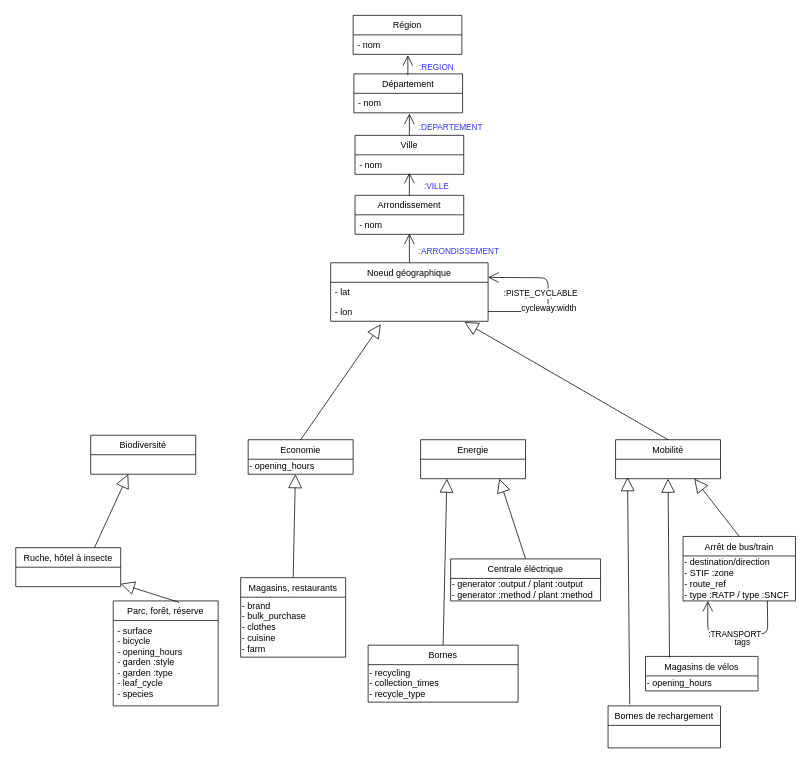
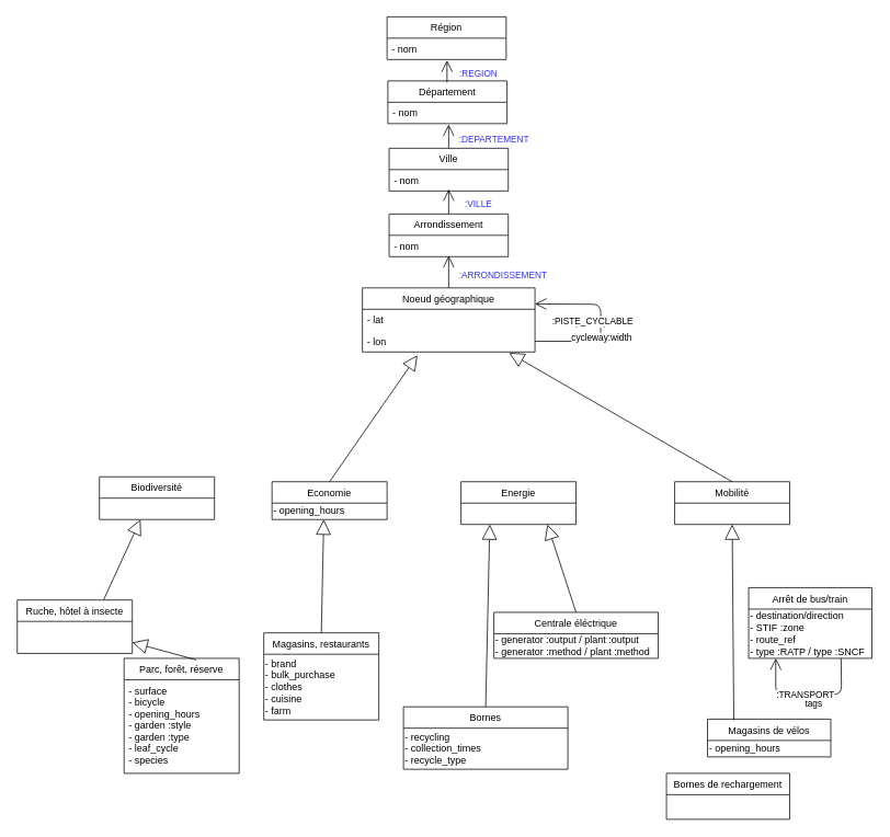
  <mxCell id="0" />
  <mxCell id="1" parent="0" />
  <mxCell id="2" value="" style="endArrow=block;endSize=16;endFill=0;html=1;entryX=0.319;entryY=1.154;entryDx=0;entryDy=0;entryPerimeter=0;exitX=0.5;exitY=0;exitDx=0;exitDy=0;" parent="1" source="35" target="20" edge="1"><mxGeometry width="160" relative="1" as="geometry"><mxPoint x="510" y="530" as="sourcePoint" /><mxPoint x="521.96" y="458.988" as="targetPoint" /></mxGeometry></mxCell>
  <mxCell id="3" value="" style="endArrow=block;endSize=16;endFill=0;html=1;entryX=0.85;entryY=1.038;entryDx=0;entryDy=0;entryPerimeter=0;exitX=0.5;exitY=0;exitDx=0;exitDy=0;" parent="1" source="50" target="20" edge="1"><mxGeometry width="160" relative="1" as="geometry"><mxPoint x="514.04" y="591.04" as="sourcePoint" /><mxPoint x="565.98" y="470.002" as="targetPoint" /></mxGeometry></mxCell>
  <mxCell id="4" value="" style="endArrow=block;endSize=16;endFill=0;html=1;exitX=0.5;exitY=0;exitDx=0;exitDy=0;entryX=0.45;entryY=1;entryDx=0;entryDy=0;entryPerimeter=0;" parent="1" source="33" edge="1" target="36"><mxGeometry width="160" relative="1" as="geometry"><mxPoint x="510" y="590" as="sourcePoint" /><mxPoint x="530" y="630" as="targetPoint" /></mxGeometry></mxCell>
  <mxCell id="5" value="" style="endArrow=block;endSize=16;endFill=0;html=1;exitX=0.629;exitY=0.014;exitDx=0;exitDy=0;exitPerimeter=0;" parent="1" source="39" target="41" edge="1"><mxGeometry width="160" relative="1" as="geometry"><mxPoint x="340" y="702" as="sourcePoint" /><mxPoint x="130" y="620" as="targetPoint" /></mxGeometry></mxCell>
  <mxCell id="6" value="" style="endArrow=block;endSize=16;endFill=0;html=1;exitX=0.75;exitY=0;exitDx=0;exitDy=0;" parent="1" source="41" edge="1"><mxGeometry width="160" relative="1" as="geometry"><mxPoint x="260" y="710" as="sourcePoint" /><mxPoint x="170" y="632" as="targetPoint" /></mxGeometry></mxCell>
- <mxCell id="7" value="" style="endArrow=block;endSize=16;endFill=0;html=1;exitX=0.5;exitY=0;exitDx=0;exitDy=0;entryX=0.75;entryY=1;entryDx=0;entryDy=0;" parent="1" source="45" edge="1" target="50"><mxGeometry width="160" relative="1" as="geometry"><mxPoint x="880.548" y="700" as="sourcePoint" /><mxPoint x="887" y="634" as="targetPoint" /></mxGeometry></mxCell>
  <mxCell id="8" value="" style="endArrow=block;endSize=16;endFill=0;html=1;exitX=0.213;exitY=0.028;exitDx=0;exitDy=0;exitPerimeter=0;entryX=0.5;entryY=1;entryDx=0;entryDy=0;" parent="1" source="51" target="50" edge="1"><mxGeometry width="160" relative="1" as="geometry"><mxPoint x="890.548" y="710" as="sourcePoint" /><mxPoint x="880" y="650" as="targetPoint" /></mxGeometry></mxCell>
  <mxCell id="9" value="" style="endArrow=block;endSize=16;endFill=0;html=1;exitX=0.5;exitY=0;exitDx=0;exitDy=0;entryX=0.25;entryY=1;entryDx=0;entryDy=0;" parent="1" source="54" target="37" edge="1"><mxGeometry width="160" relative="1" as="geometry"><mxPoint x="650" y="710" as="sourcePoint" /><mxPoint x="580" y="638" as="targetPoint" /></mxGeometry></mxCell>
  <mxCell id="10" value="" style="endArrow=open;endFill=1;endSize=12;html=1;exitX=0.5;exitY=0;exitDx=0;exitDy=0;entryX=0.5;entryY=0.962;entryDx=0;entryDy=0;entryPerimeter=0;" parent="1" source="18" target="29" edge="1"><mxGeometry width="160" relative="1" as="geometry"><mxPoint x="970" y="465" as="sourcePoint" /><mxPoint x="570" y="300" as="targetPoint" /><Array as="points" /></mxGeometry></mxCell>
  <mxCell id="11" value=":ARRONDISSEMENT" style="edgeLabel;html=1;align=center;verticalAlign=middle;resizable=0;points=[];fontColor=#3333FF;" parent="10" vertex="1" connectable="0"><mxGeometry x="-0.218" y="11" relative="1" as="geometry"><mxPoint x="76" y="-1.0" as="offset" /></mxGeometry></mxCell>
  <mxCell id="12" value="" style="endArrow=open;endFill=1;endSize=12;html=1;exitX=0.5;exitY=0;exitDx=0;exitDy=0;entryX=0.5;entryY=0.923;entryDx=0;entryDy=0;entryPerimeter=0;" parent="1" source="28" target="31" edge="1"><mxGeometry width="160" relative="1" as="geometry"><mxPoint x="555" y="360" as="sourcePoint" /><mxPoint x="555" y="311.012" as="targetPoint" /><Array as="points" /></mxGeometry></mxCell>
  <mxCell id="13" value=":VILLE" style="edgeLabel;html=1;align=center;verticalAlign=middle;resizable=0;points=[];fontColor=#3333FF;" parent="12" vertex="1" connectable="0"><mxGeometry x="-0.218" y="11" relative="1" as="geometry"><mxPoint x="46" y="-1.0" as="offset" /></mxGeometry></mxCell>
  <mxCell id="14" value="" style="endArrow=open;endFill=1;endSize=12;html=1;entryX=0.51;entryY=1.038;entryDx=0;entryDy=0;entryPerimeter=0;" parent="1" target="27" edge="1"><mxGeometry width="160" relative="1" as="geometry"><mxPoint x="545" y="180" as="sourcePoint" /><mxPoint x="555" y="239.998" as="targetPoint" /><Array as="points" /></mxGeometry></mxCell>
  <mxCell id="15" value=":DEPARTEMENT" style="edgeLabel;html=1;align=center;verticalAlign=middle;resizable=0;points=[];fontColor=#3333FF;" parent="14" vertex="1" connectable="0"><mxGeometry x="-0.218" y="11" relative="1" as="geometry"><mxPoint x="66" y="-1.0" as="offset" /></mxGeometry></mxCell>
  <mxCell id="16" value="" style="endArrow=open;endFill=1;endSize=12;html=1;entryX=0.503;entryY=1.038;entryDx=0;entryDy=0;entryPerimeter=0;" parent="1" target="25" edge="1"><mxGeometry width="160" relative="1" as="geometry"><mxPoint x="543" y="100" as="sourcePoint" /><mxPoint x="554.95" y="160.988" as="targetPoint" /><Array as="points" /></mxGeometry></mxCell>
  <mxCell id="17" value=":REGION" style="edgeLabel;html=1;align=center;verticalAlign=middle;resizable=0;points=[];fontColor=#3333FF;" parent="16" vertex="1" connectable="0"><mxGeometry x="-0.218" y="11" relative="1" as="geometry"><mxPoint x="48.03" y="-1.0" as="offset" /></mxGeometry></mxCell>
  <mxCell id="18" value="Noeud géographique" style="swimlane;fontStyle=0;childLayout=stackLayout;horizontal=1;startSize=26;fillColor=none;horizontalStack=0;resizeParent=1;resizeParentMax=0;resizeLast=0;collapsible=1;marginBottom=0;" parent="1" vertex="1"><mxGeometry x="440" y="350" width="210" height="78" as="geometry" /></mxCell>
  <mxCell id="19" value="- lat" style="text;strokeColor=none;fillColor=none;align=left;verticalAlign=top;spacingLeft=4;spacingRight=4;overflow=hidden;rotatable=0;points=[[0,0.5],[1,0.5]];portConstraint=eastwest;" parent="18" vertex="1"><mxGeometry y="26" width="210" height="26" as="geometry" /></mxCell>
  <mxCell id="20" value="- lon" style="text;strokeColor=none;fillColor=none;align=left;verticalAlign=top;spacingLeft=4;spacingRight=4;overflow=hidden;rotatable=0;points=[[0,0.5],[1,0.5]];portConstraint=eastwest;" parent="18" vertex="1"><mxGeometry y="52" width="210" height="26" as="geometry" /></mxCell>
  <mxCell id="21" value="cycleway:width" style="endArrow=open;endFill=1;endSize=12;html=1;exitX=1;exitY=0.5;exitDx=0;exitDy=0;entryX=1;entryY=0.25;entryDx=0;entryDy=0;" parent="18" source="20" target="18" edge="1"><mxGeometry width="160" relative="1" as="geometry"><mxPoint x="390" y="65" as="sourcePoint" /><mxPoint x="380" y="-40" as="targetPoint" /><Array as="points"><mxPoint x="290" y="65" /><mxPoint x="290" y="20" /></Array></mxGeometry></mxCell>
  <mxCell id="22" value=":PISTE_CYCLABLE" style="edgeLabel;html=1;align=center;verticalAlign=middle;resizable=0;points=[];" parent="21" vertex="1" connectable="0"><mxGeometry x="-0.218" y="11" relative="1" as="geometry"><mxPoint y="-25" as="offset" /></mxGeometry></mxCell>
  <mxCell id="23" value="cycleway:width" style="edgeLabel;html=1;align=center;verticalAlign=middle;resizable=0;points=[];" vertex="1" connectable="0" parent="21"><mxGeometry x="-0.405" y="1" relative="1" as="geometry"><mxPoint x="19" y="-4" as="offset" /></mxGeometry></mxCell>
  <mxCell id="24" value="Région" style="swimlane;fontStyle=0;childLayout=stackLayout;horizontal=1;startSize=26;fillColor=none;horizontalStack=0;resizeParent=1;resizeParentMax=0;resizeLast=0;collapsible=1;marginBottom=0;" parent="1" vertex="1"><mxGeometry x="470" y="20" width="145" height="52" as="geometry" /></mxCell>
  <mxCell id="25" value="- nom" style="text;strokeColor=none;fillColor=none;align=left;verticalAlign=top;spacingLeft=4;spacingRight=4;overflow=hidden;rotatable=0;points=[[0,0.5],[1,0.5]];portConstraint=eastwest;" parent="24" vertex="1"><mxGeometry y="26" width="145" height="26" as="geometry" /></mxCell>
  <mxCell id="26" value="Département" style="swimlane;fontStyle=0;childLayout=stackLayout;horizontal=1;startSize=26;fillColor=none;horizontalStack=0;resizeParent=1;resizeParentMax=0;resizeLast=0;collapsible=1;marginBottom=0;" parent="1" vertex="1"><mxGeometry x="471" y="98" width="145" height="52" as="geometry" /></mxCell>
  <mxCell id="27" value="- nom" style="text;strokeColor=none;fillColor=none;align=left;verticalAlign=top;spacingLeft=4;spacingRight=4;overflow=hidden;rotatable=0;points=[[0,0.5],[1,0.5]];portConstraint=eastwest;" parent="26" vertex="1"><mxGeometry y="26" width="145" height="26" as="geometry" /></mxCell>
  <mxCell id="28" value="Arrondissement" style="swimlane;fontStyle=0;childLayout=stackLayout;horizontal=1;startSize=26;fillColor=none;horizontalStack=0;resizeParent=1;resizeParentMax=0;resizeLast=0;collapsible=1;marginBottom=0;" parent="1" vertex="1"><mxGeometry x="472.5" y="260" width="145" height="52" as="geometry" /></mxCell>
  <mxCell id="29" value="- nom" style="text;strokeColor=none;fillColor=none;align=left;verticalAlign=top;spacingLeft=4;spacingRight=4;overflow=hidden;rotatable=0;points=[[0,0.5],[1,0.5]];portConstraint=eastwest;" parent="28" vertex="1"><mxGeometry y="26" width="145" height="26" as="geometry" /></mxCell>
  <mxCell id="30" value="Ville" style="swimlane;fontStyle=0;childLayout=stackLayout;horizontal=1;startSize=26;fillColor=none;horizontalStack=0;resizeParent=1;resizeParentMax=0;resizeLast=0;collapsible=1;marginBottom=0;" parent="1" vertex="1"><mxGeometry x="472.5" y="180" width="145" height="52" as="geometry" /></mxCell>
  <mxCell id="31" value="- nom" style="text;strokeColor=none;fillColor=none;align=left;verticalAlign=top;spacingLeft=4;spacingRight=4;overflow=hidden;rotatable=0;points=[[0,0.5],[1,0.5]];portConstraint=eastwest;" parent="30" vertex="1"><mxGeometry y="26" width="145" height="26" as="geometry" /></mxCell>
  <mxCell id="32" value="" style="endArrow=block;endSize=16;endFill=0;html=1;exitX=0.5;exitY=0;exitDx=0;exitDy=0;entryX=0.75;entryY=1;entryDx=0;entryDy=0;" edge="1" parent="1" source="42" target="37"><mxGeometry width="160" relative="1" as="geometry"><mxPoint x="700" y="846" as="sourcePoint" /><mxPoint x="680" y="640" as="targetPoint" /></mxGeometry></mxCell>
  <mxCell id="33" value="Magasins, restaurants" style="swimlane;fontStyle=0;childLayout=stackLayout;horizontal=1;startSize=26;fillColor=none;horizontalStack=0;resizeParent=1;resizeParentMax=0;resizeLast=0;collapsible=1;marginBottom=0;" parent="1" vertex="1"><mxGeometry x="320" y="770" width="140" height="106" as="geometry" /></mxCell>
  <mxCell id="34" value="- brand&lt;br&gt;- bulk_purchase&lt;br&gt;- clothes&lt;br&gt;- cuisine&lt;br&gt;- farm" style="text;html=1;align=left;verticalAlign=middle;resizable=0;points=[];autosize=1;" vertex="1" parent="33"><mxGeometry y="26" width="140" height="80" as="geometry" /></mxCell>
  <mxCell id="35" value="Economie" style="swimlane;fontStyle=0;childLayout=stackLayout;horizontal=1;startSize=26;fillColor=none;horizontalStack=0;resizeParent=1;resizeParentMax=0;resizeLast=0;collapsible=1;marginBottom=0;" parent="1" vertex="1"><mxGeometry x="330" y="586" width="140" height="46" as="geometry" /></mxCell>
  <mxCell id="36" value="-&lt;span&gt;&amp;nbsp;opening_hours&lt;/span&gt;" style="text;html=1;align=left;verticalAlign=middle;resizable=0;points=[];autosize=1;" vertex="1" parent="35"><mxGeometry y="26" width="140" height="20" as="geometry" /></mxCell>
  <mxCell id="37" value="Energie" style="swimlane;fontStyle=0;childLayout=stackLayout;horizontal=1;startSize=26;fillColor=none;horizontalStack=0;resizeParent=1;resizeParentMax=0;resizeLast=0;collapsible=1;marginBottom=0;" parent="1" vertex="1"><mxGeometry x="560" y="586" width="140" height="52" as="geometry" /></mxCell>
  <mxCell id="38" value="Biodiversité" style="swimlane;fontStyle=0;childLayout=stackLayout;horizontal=1;startSize=26;fillColor=none;horizontalStack=0;resizeParent=1;resizeParentMax=0;resizeLast=0;collapsible=1;marginBottom=0;" parent="1" vertex="1"><mxGeometry x="120" y="580" width="140" height="52" as="geometry" /></mxCell>
  <mxCell id="39" value="Parc, forêt, réserve" style="swimlane;fontStyle=0;childLayout=stackLayout;horizontal=1;startSize=26;fillColor=none;horizontalStack=0;resizeParent=1;resizeParentMax=0;resizeLast=0;collapsible=1;marginBottom=0;" parent="1" vertex="1"><mxGeometry x="150" y="801" width="140" height="140" as="geometry" /></mxCell>
  <mxCell id="40" value="- surface&#10;- bicycle&#10;- opening_hours&#10;- garden :style&#10;- garden :type&#10;- leaf_cycle&#10;- species" style="text;strokeColor=none;fillColor=none;align=left;verticalAlign=top;spacingLeft=4;spacingRight=4;overflow=hidden;rotatable=0;points=[[0,0.5],[1,0.5]];portConstraint=eastwest;" parent="39" vertex="1"><mxGeometry y="26" width="140" height="114" as="geometry" /></mxCell>
- <mxCell id="41" value="Ruche, hôtel à insecte" style="swimlane;fontStyle=0;childLayout=stackLayout;horizontal=1;startSize=26;fillColor=none;horizontalStack=0;resizeParent=1;resizeParentMax=0;resizeLast=0;collapsible=1;marginBottom=0;" parent="1" vertex="1"><mxGeometry x="20" y="730" width="140" height="52" as="geometry" /></mxCell>
+ <mxCell id="41" value="Ruche, hôtel à insecte" style="swimlane;fontStyle=0;childLayout=stackLayout;horizontal=1;startSize=26;fillColor=none;horizontalStack=0;resizeParent=1;resizeParentMax=0;resizeLast=0;collapsible=1;marginBottom=0;" parent="1" vertex="1"><mxGeometry x="20" y="730" width="140" height="65" as="geometry" /></mxCell>
  <mxCell id="42" value="Centrale éléctrique" style="swimlane;fontStyle=0;childLayout=stackLayout;horizontal=1;startSize=26;fillColor=none;horizontalStack=0;resizeParent=1;resizeParentMax=0;resizeLast=0;collapsible=1;marginBottom=0;" vertex="1" parent="1"><mxGeometry x="600" y="745" width="200" height="56" as="geometry" /></mxCell>
  <mxCell id="43" value="- generator :output / plant :output&lt;br&gt;- generator :method / plant :method" style="text;html=1;align=left;verticalAlign=middle;resizable=0;points=[];autosize=1;" vertex="1" parent="42"><mxGeometry y="26" width="200" height="30" as="geometry" /></mxCell>
- <mxCell id="44" value="" style="endArrow=block;endSize=16;endFill=0;html=1;exitX=0.193;exitY=-0.036;exitDx=0;exitDy=0;exitPerimeter=0;entryX=0.114;entryY=0.962;entryDx=0;entryDy=0;entryPerimeter=0;" edge="1" parent="1" source="53" target="50"><mxGeometry width="160" relative="1" as="geometry"><mxPoint x="778.95" y="967.984" as="sourcePoint" /><mxPoint x="905.96" y="621.012" as="targetPoint" /></mxGeometry></mxCell>
  <mxCell id="45" value="Arrêt de bus/train" style="swimlane;fontStyle=0;childLayout=stackLayout;horizontal=1;startSize=26;fillColor=none;horizontalStack=0;resizeParent=1;resizeParentMax=0;resizeLast=0;collapsible=1;marginBottom=0;" parent="1" vertex="1"><mxGeometry x="910" y="715" width="150" height="86" as="geometry" /></mxCell>
  <mxCell id="46" value="" style="endArrow=open;endFill=1;endSize=12;html=1;exitX=0.75;exitY=1;exitDx=0;exitDy=0;entryX=0.22;entryY=1;entryDx=0;entryDy=0;entryPerimeter=0;" parent="45" source="45" edge="1" target="49"><mxGeometry width="160" relative="1" as="geometry"><mxPoint x="83" y="42" as="sourcePoint" /><mxPoint x="33" y="52" as="targetPoint" /><Array as="points"><mxPoint x="113" y="130" /><mxPoint x="33" y="130" /></Array></mxGeometry></mxCell>
  <mxCell id="47" value="tags" style="edgeLabel;html=1;align=center;verticalAlign=middle;resizable=0;points=[];" parent="46" vertex="1" connectable="0"><mxGeometry x="-0.227" y="11" relative="1" as="geometry"><mxPoint x="-14" y="-1" as="offset" /></mxGeometry></mxCell>
  <mxCell id="48" value=":TRANSPORT" style="edgeLabel;html=1;align=center;verticalAlign=middle;resizable=0;points=[];" parent="46" vertex="1" connectable="0"><mxGeometry x="-0.218" y="11" relative="1" as="geometry"><mxPoint x="-23" y="-11" as="offset" /></mxGeometry></mxCell>
  <mxCell id="49" value="- destination/direction&lt;br&gt;- STIF :zone&lt;br&gt;- route_ref&lt;br&gt;- type :RATP / type :SNCF" style="text;html=1;align=left;verticalAlign=middle;resizable=0;points=[];autosize=1;" vertex="1" parent="45"><mxGeometry y="26" width="150" height="60" as="geometry" /></mxCell>
  <mxCell id="50" value="Mobilité" style="swimlane;fontStyle=0;childLayout=stackLayout;horizontal=1;startSize=26;fillColor=none;horizontalStack=0;resizeParent=1;resizeParentMax=0;resizeLast=0;collapsible=1;marginBottom=0;" parent="1" vertex="1"><mxGeometry x="820" y="586" width="140" height="52" as="geometry" /></mxCell>
  <mxCell id="51" value="Magasins de vélos" style="swimlane;fontStyle=0;childLayout=stackLayout;horizontal=1;startSize=26;fillColor=none;horizontalStack=0;resizeParent=1;resizeParentMax=0;resizeLast=0;collapsible=1;marginBottom=0;" parent="1" vertex="1"><mxGeometry x="860" y="875" width="150" height="46" as="geometry" /></mxCell>
  <mxCell id="52" value="-&amp;nbsp;opening_hours" style="text;html=1;align=left;verticalAlign=middle;resizable=0;points=[];autosize=1;" vertex="1" parent="51"><mxGeometry y="26" width="150" height="20" as="geometry" /></mxCell>
  <mxCell id="53" value="Bornes de rechargement" style="swimlane;fontStyle=0;childLayout=stackLayout;horizontal=1;startSize=26;fillColor=none;horizontalStack=0;resizeParent=1;resizeParentMax=0;resizeLast=0;collapsible=1;marginBottom=0;" vertex="1" parent="1"><mxGeometry x="810" y="941" width="150" height="56" as="geometry" /></mxCell>
  <mxCell id="54" value="Bornes" style="swimlane;fontStyle=0;childLayout=stackLayout;horizontal=1;startSize=26;fillColor=none;horizontalStack=0;resizeParent=1;resizeParentMax=0;resizeLast=0;collapsible=1;marginBottom=0;" parent="1" vertex="1"><mxGeometry x="490" y="860" width="200" height="76" as="geometry" /></mxCell>
  <mxCell id="55" value="- recycling&lt;br&gt;- collection_times&lt;br&gt;- recycle_type" style="text;html=1;align=left;verticalAlign=middle;resizable=0;points=[];autosize=1;" vertex="1" parent="54"><mxGeometry y="26" width="200" height="50" as="geometry" /></mxCell>
